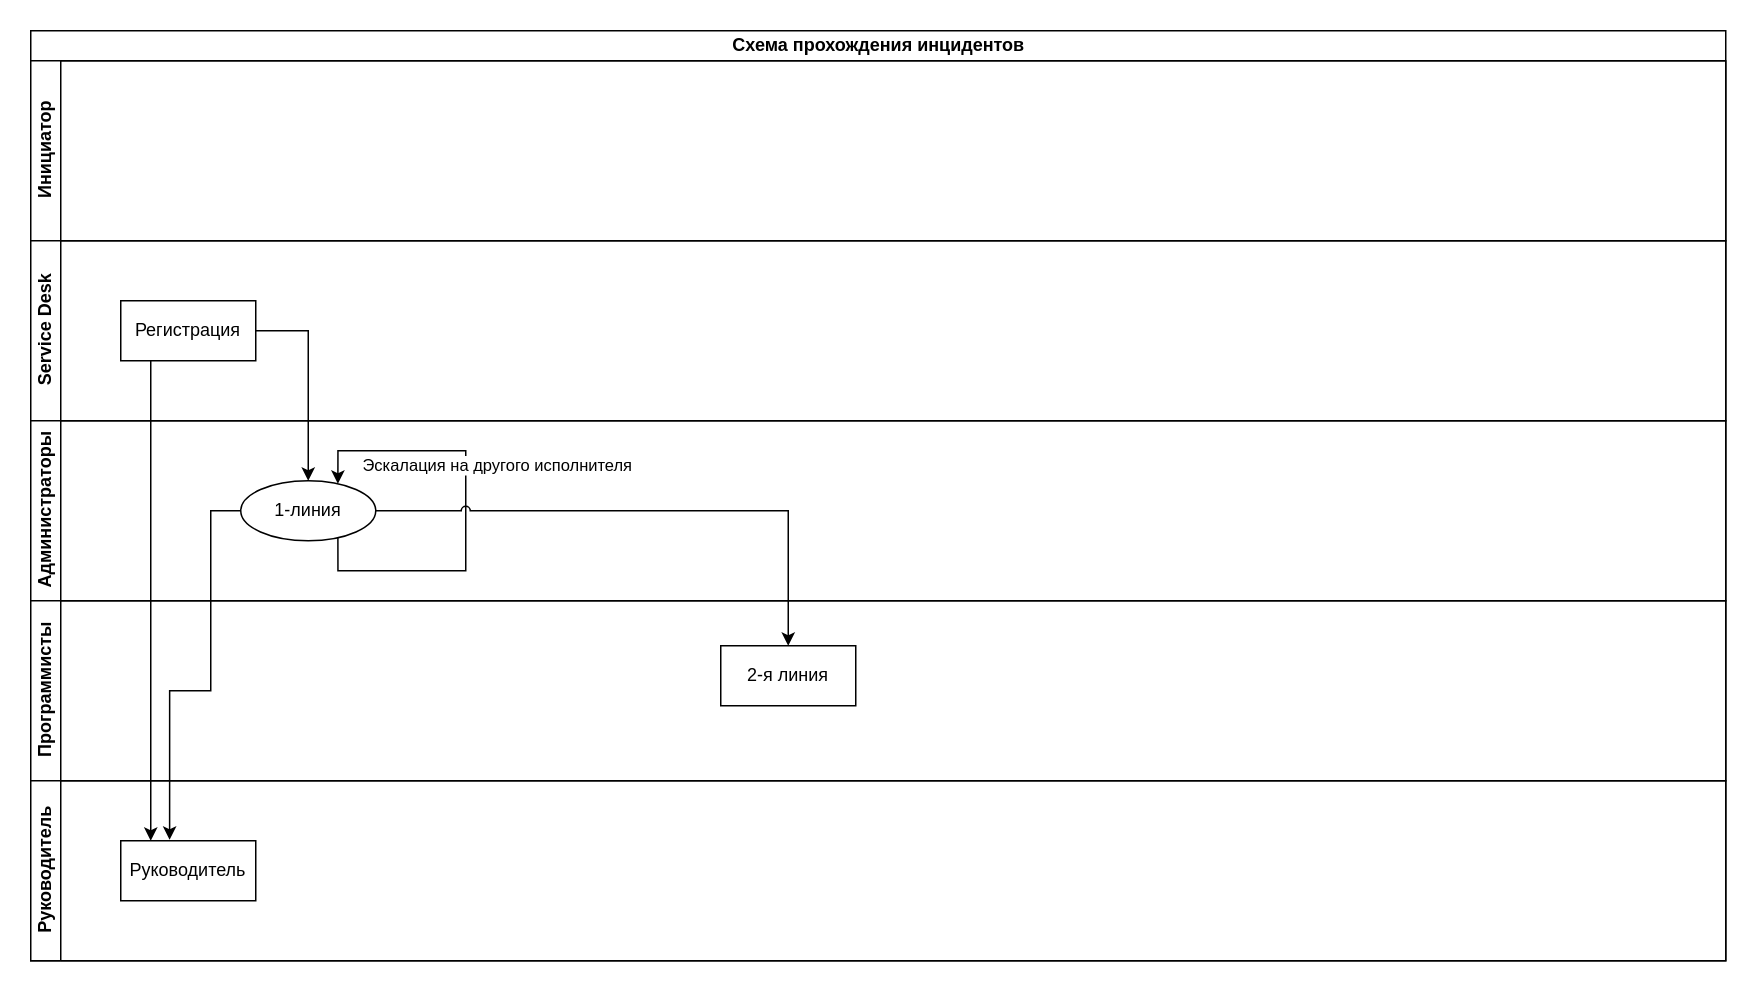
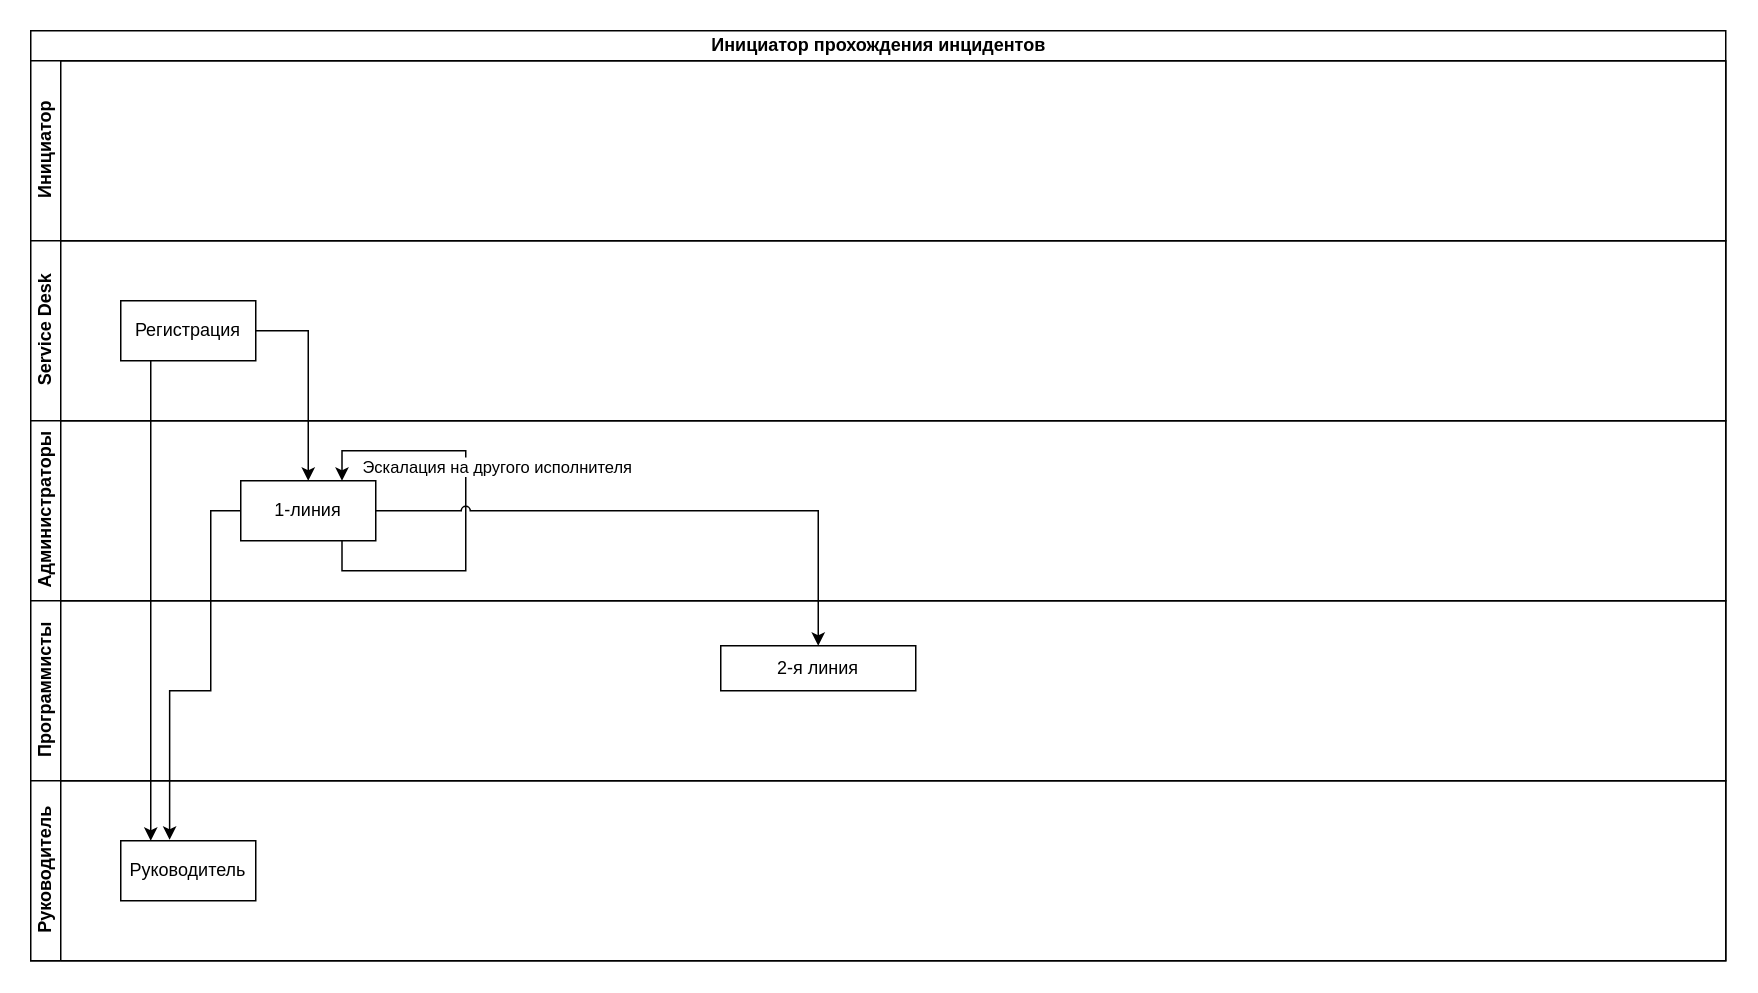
  <mxCell id="0" />
  <mxCell id="1" parent="0" />
- <mxCell id="2" value="Схема прохождения инцидентов" style="swimlane;html=1;childLayout=stackLayout;resizeParent=1;resizeParentMax=0;horizontal=1;startSize=20;horizontalStack=0;" vertex="1" parent="1"><mxGeometry x="20" y="20" width="1130" height="620" as="geometry" /></mxCell>
+ <mxCell id="2" value="Инициатор прохождения инцидентов" style="swimlane;html=1;childLayout=stackLayout;resizeParent=1;resizeParentMax=0;horizontal=1;startSize=20;horizontalStack=0;" vertex="1" parent="1"><mxGeometry x="20" y="20" width="1130" height="620" as="geometry" /></mxCell>
  <mxCell id="3" value="Инициатор" style="swimlane;html=1;startSize=20;horizontal=0;" vertex="1" parent="2"><mxGeometry y="20" width="1130" height="120" as="geometry" /></mxCell>
  <mxCell id="4" value="Service Desk" style="swimlane;html=1;startSize=20;horizontal=0;" vertex="1" parent="2"><mxGeometry y="140" width="1130" height="120" as="geometry" /></mxCell>
  <mxCell id="5" value="Регистрация" style="rounded=0;whiteSpace=wrap;html=1;" vertex="1" parent="4"><mxGeometry x="60" y="40" width="90" height="40" as="geometry" /></mxCell>
  <mxCell id="6" value="Администраторы" style="swimlane;html=1;startSize=20;horizontal=0;" vertex="1" parent="2"><mxGeometry y="260" width="1130" height="120" as="geometry" /></mxCell>
- <mxCell id="7" value="1-линия" style="ellipse;whiteSpace=wrap;html=1;" vertex="1" parent="6"><mxGeometry x="140" y="40" width="90" height="40" as="geometry" /></mxCell>
+ <mxCell id="7" value="1-линия" style="rounded=0;whiteSpace=wrap;html=1;" vertex="1" parent="6"><mxGeometry x="140" y="40" width="90" height="40" as="geometry" /></mxCell>
  <mxCell id="8" style="edgeStyle=orthogonalEdgeStyle;rounded=0;orthogonalLoop=1;jettySize=auto;html=1;exitX=0.75;exitY=1;exitDx=0;exitDy=0;entryX=0.75;entryY=0;entryDx=0;entryDy=0;jumpStyle=arc;" edge="1" parent="6" source="7" target="7"><mxGeometry relative="1" as="geometry"><Array as="points"><mxPoint x="208" y="100" /><mxPoint x="290" y="100" /><mxPoint x="290" y="20" /><mxPoint x="208" y="20" /></Array></mxGeometry></mxCell>
  <mxCell id="9" value="Эскалация на другого исполнителя" style="edgeLabel;html=1;align=center;verticalAlign=middle;resizable=0;points=[];" vertex="1" connectable="0" parent="8"><mxGeometry x="0.11" y="1" relative="1" as="geometry"><mxPoint x="21" y="-14.5" as="offset" /></mxGeometry></mxCell>
  <mxCell id="10" value="Программисты" style="swimlane;html=1;startSize=20;horizontal=0;" vertex="1" parent="2"><mxGeometry y="380" width="1130" height="120" as="geometry" /></mxCell>
- <mxCell id="11" value="2-я линия" style="rounded=0;whiteSpace=wrap;html=1;" vertex="1" parent="10"><mxGeometry x="460" y="30" width="90" height="40" as="geometry" /></mxCell>
+ <mxCell id="11" value="2-я линия" style="rounded=0;whiteSpace=wrap;html=1;" vertex="1" parent="10"><mxGeometry x="460" y="30" width="130" height="30" as="geometry" /></mxCell>
  <mxCell id="12" value="Руководитель" style="swimlane;html=1;startSize=20;horizontal=0;" vertex="1" parent="2"><mxGeometry y="500" width="1130" height="120" as="geometry" /></mxCell>
  <mxCell id="13" value="Руководитель" style="rounded=0;whiteSpace=wrap;html=1;" vertex="1" parent="12"><mxGeometry x="60" y="40" width="90" height="40" as="geometry" /></mxCell>
  <mxCell id="14" style="edgeStyle=orthogonalEdgeStyle;rounded=0;orthogonalLoop=1;jettySize=auto;html=1;" edge="1" parent="2" source="5"><mxGeometry relative="1" as="geometry"><mxPoint x="80" y="540" as="targetPoint" /><Array as="points"><mxPoint x="80" y="540" /></Array></mxGeometry></mxCell>
  <mxCell id="15" style="edgeStyle=orthogonalEdgeStyle;rounded=0;orthogonalLoop=1;jettySize=auto;html=1;" edge="1" parent="2" source="5" target="7"><mxGeometry relative="1" as="geometry"><Array as="points"><mxPoint x="185" y="200" /></Array></mxGeometry></mxCell>
  <mxCell id="16" style="edgeStyle=orthogonalEdgeStyle;rounded=0;orthogonalLoop=1;jettySize=auto;html=1;jumpStyle=arc;" edge="1" parent="2" source="7" target="11"><mxGeometry relative="1" as="geometry" /></mxCell>
  <mxCell id="17" style="edgeStyle=orthogonalEdgeStyle;rounded=0;orthogonalLoop=1;jettySize=auto;html=1;entryX=0.362;entryY=-0.016;entryDx=0;entryDy=0;entryPerimeter=0;" edge="1" parent="2" source="7" target="13"><mxGeometry relative="1" as="geometry"><mxPoint x="140" y="520" as="targetPoint" /><Array as="points"><mxPoint x="120" y="320" /><mxPoint x="120" y="440" /><mxPoint x="93" y="440" /></Array></mxGeometry></mxCell>
